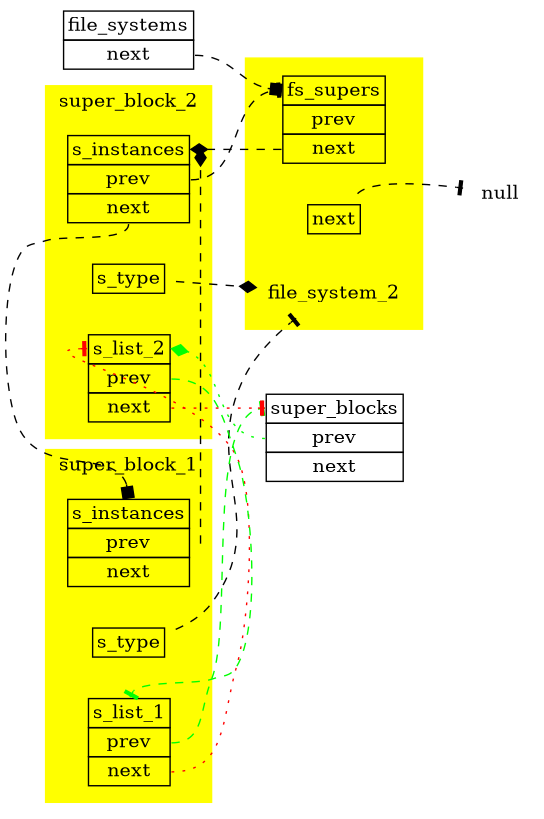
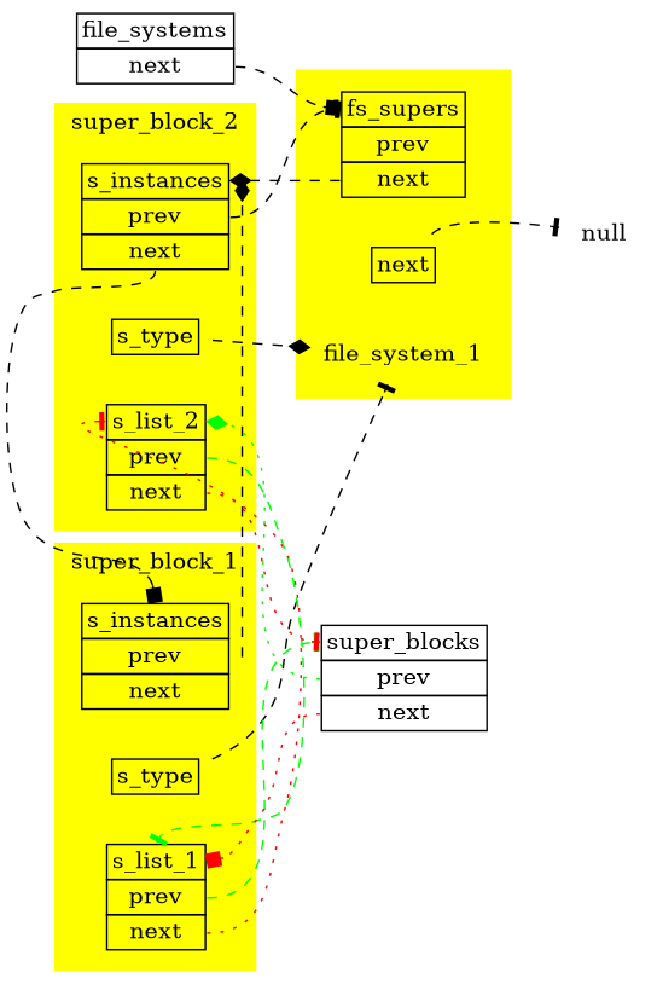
  digraph {
    rankdir=LR
    node [shape=plaintext]
    edge [arrowhead=tee headport=name style=dashed tailport=next]
-   n1 [label=file_system_2]
+   n1 [label=file_system_1]
    n2 [label=<              <TABLE BORDER="0" CELLBORDER="1" CELLSPACING="0">                 <TR>                     <TD PORT="name">next</TD>                 </TR>             </TABLE>>]
    n3 [label=<              <TABLE BORDER="0" CELLBORDER="1" CELLSPACING="0">                 <TR>                     <TD PORT="name">fs_supers</TD>                 </TR>                 <TR>                     <TD PORT="prev">prev</TD>                 </TR>                 <TR>                     <TD PORT="next">next</TD>                 </TR>             </TABLE>>]
    n4 [label=<              <TABLE BORDER="0" CELLBORDER="1" CELLSPACING="0">                 <TR>                     <TD PORT="name">s_instances</TD>                 </TR>                 <TR>                     <TD PORT="prev">prev</TD>                 </TR>                 <TR>                     <TD PORT="next">next</TD>                 </TR>             </TABLE>>]
    n5 [label=<              <TABLE BORDER="0" CELLBORDER="1" CELLSPACING="0">                 <TR>                     <TD PORT="name">s_type</TD>                 </TR>             </TABLE>>]
    n6 [label=<              <TABLE BORDER="0" CELLBORDER="1" CELLSPACING="0">                 <TR>                     <TD PORT="name">s_list_1</TD>                 </TR>                 <TR>                     <TD PORT="prev">prev</TD>                 </TR>                 <TR>                     <TD PORT="next">next</TD>                 </TR>             </TABLE>>]
    n7 [label=<              <TABLE BORDER="0" CELLBORDER="1" CELLSPACING="0">                 <TR>                     <TD PORT="name">s_instances</TD>                 </TR>                 <TR>                     <TD PORT="prev">prev</TD>                 </TR>                 <TR>                     <TD PORT="next">next</TD>                 </TR>             </TABLE>>]
    n8 [label=<              <TABLE BORDER="0" CELLBORDER="1" CELLSPACING="0">                 <TR>                     <TD PORT="name">s_type</TD>                 </TR>             </TABLE>>]
    n9 [label=<              <TABLE BORDER="0" CELLBORDER="1" CELLSPACING="0">                 <TR>                     <TD PORT="name">s_list_2</TD>                 </TR>                 <TR>                     <TD PORT="prev">prev</TD>                 </TR>                 <TR>                     <TD PORT="next">next</TD>                 </TR>             </TABLE>>]
    null
    n11 [label=<          <TABLE BORDER="0" CELLBORDER="1" CELLSPACING="0">             <TR>                 <TD PORT="name">super_blocks</TD>             </TR>             <TR>                 <TD PORT="prev">prev</TD>             </TR>             <TR>                 <TD PORT="next">next</TD>             </TR>         </TABLE>>]
    n12 [label=<          <TABLE BORDER="0" CELLBORDER="1" CELLSPACING="0">             <TR>                 <TD PORT="name">file_systems</TD>             </TR>             <TR>                 <TD PORT="next">next</TD>             </TR>         </TABLE>>]
    subgraph cluster_1 {
      color=yellow
      style=filled
      n1
      n2
      n3
    }
    subgraph cluster_2 {
      color=yellow
      label=super_block_1
      style=filled
      n4
      n5
      n6
    }
    subgraph cluster_3 {
      color=yellow
      label=super_block_2
      style=filled
      n7
      n8
      n9
    }
    n2 -> null
    n3 -> n7 [arrowhead=diamond]
    n4 -> n7 [arrowhead=diamond tailport=prev]
    n5 -> n1 [tailport=s_type]
    n6 -> n9 [color=red style=dotted tailport="next:e"]
    n6 -> n11 [color=green tailport=prev]
    n7 -> n3 [tailport=prev]
    n7 -> n4 [arrowhead=box]
    n8 -> n1 [arrowhead=diamond tailport=s_type]
    n9 -> n6 [color=green tailport="prev:e"]
    n9 -> n11 [color=red style=dotted]
+   n11 -> n6 [arrowhead=box color=red style=dotted]
    n11 -> n9 [arrowhead=diamond color=green style=dotted tailport=prev]
    n12 -> n3 [arrowhead=box]
  }
